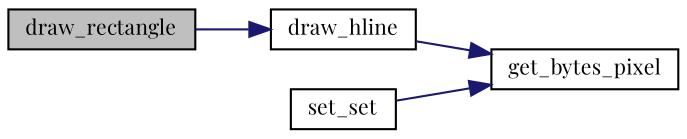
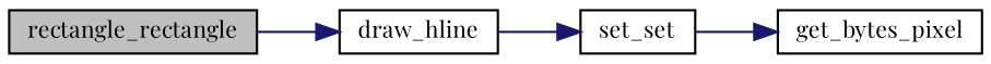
  digraph {
    fontname="Playfair Display"
    rankdir=LR
    node [color=black fillcolor=white fontname="Playfair Display" fontsize=10 shape=record style=filled]
    edge [color=midnightblue fontname="Playfair Display" fontsize=10 labelfontname=Helvetica labelfontsize=10 style=solid]
-   n1 [fillcolor=grey75 fontcolor=black height=0.2 label=draw_rectangle width=0.4]
+   n1 [fillcolor=grey75 fontcolor=black height=0.2 label=rectangle_rectangle width=0.4]
    n2 [height=0.2 label=draw_hline width=0.4]
    n3 [height=0.2 label=set_set width=0.4]
    n4 [height=0.2 label=get_bytes_pixel width=0.4]
    n1 -> n2
-   n2 -> n4
+   n2 -> n3
    n3 -> n4
  }
